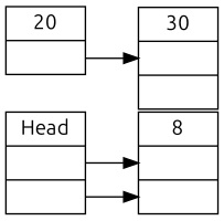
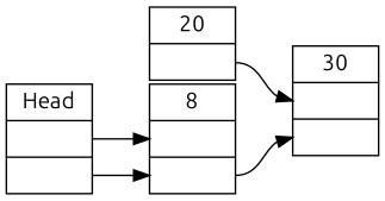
  digraph {
    fontname=Ubuntu
    nodesep=0
    rankdir=LR
    node [fontname=Ubuntu shape=record weight=4]
    edge [fontname=Ubuntu headport=0 tailport=0]
    n1 [label="Head|<0>|<1>"]
    n2 [label="8|<0>|<1>"]
    n3 [label="30|<0>|<1>"]
    n4 [label="20|<0>"]
    n1 -> n2
    n1 -> n2 [headport=1 tailport=1]
+   n2 -> n3 [headport=1 tailport=1]
    n4 -> n3
  }
